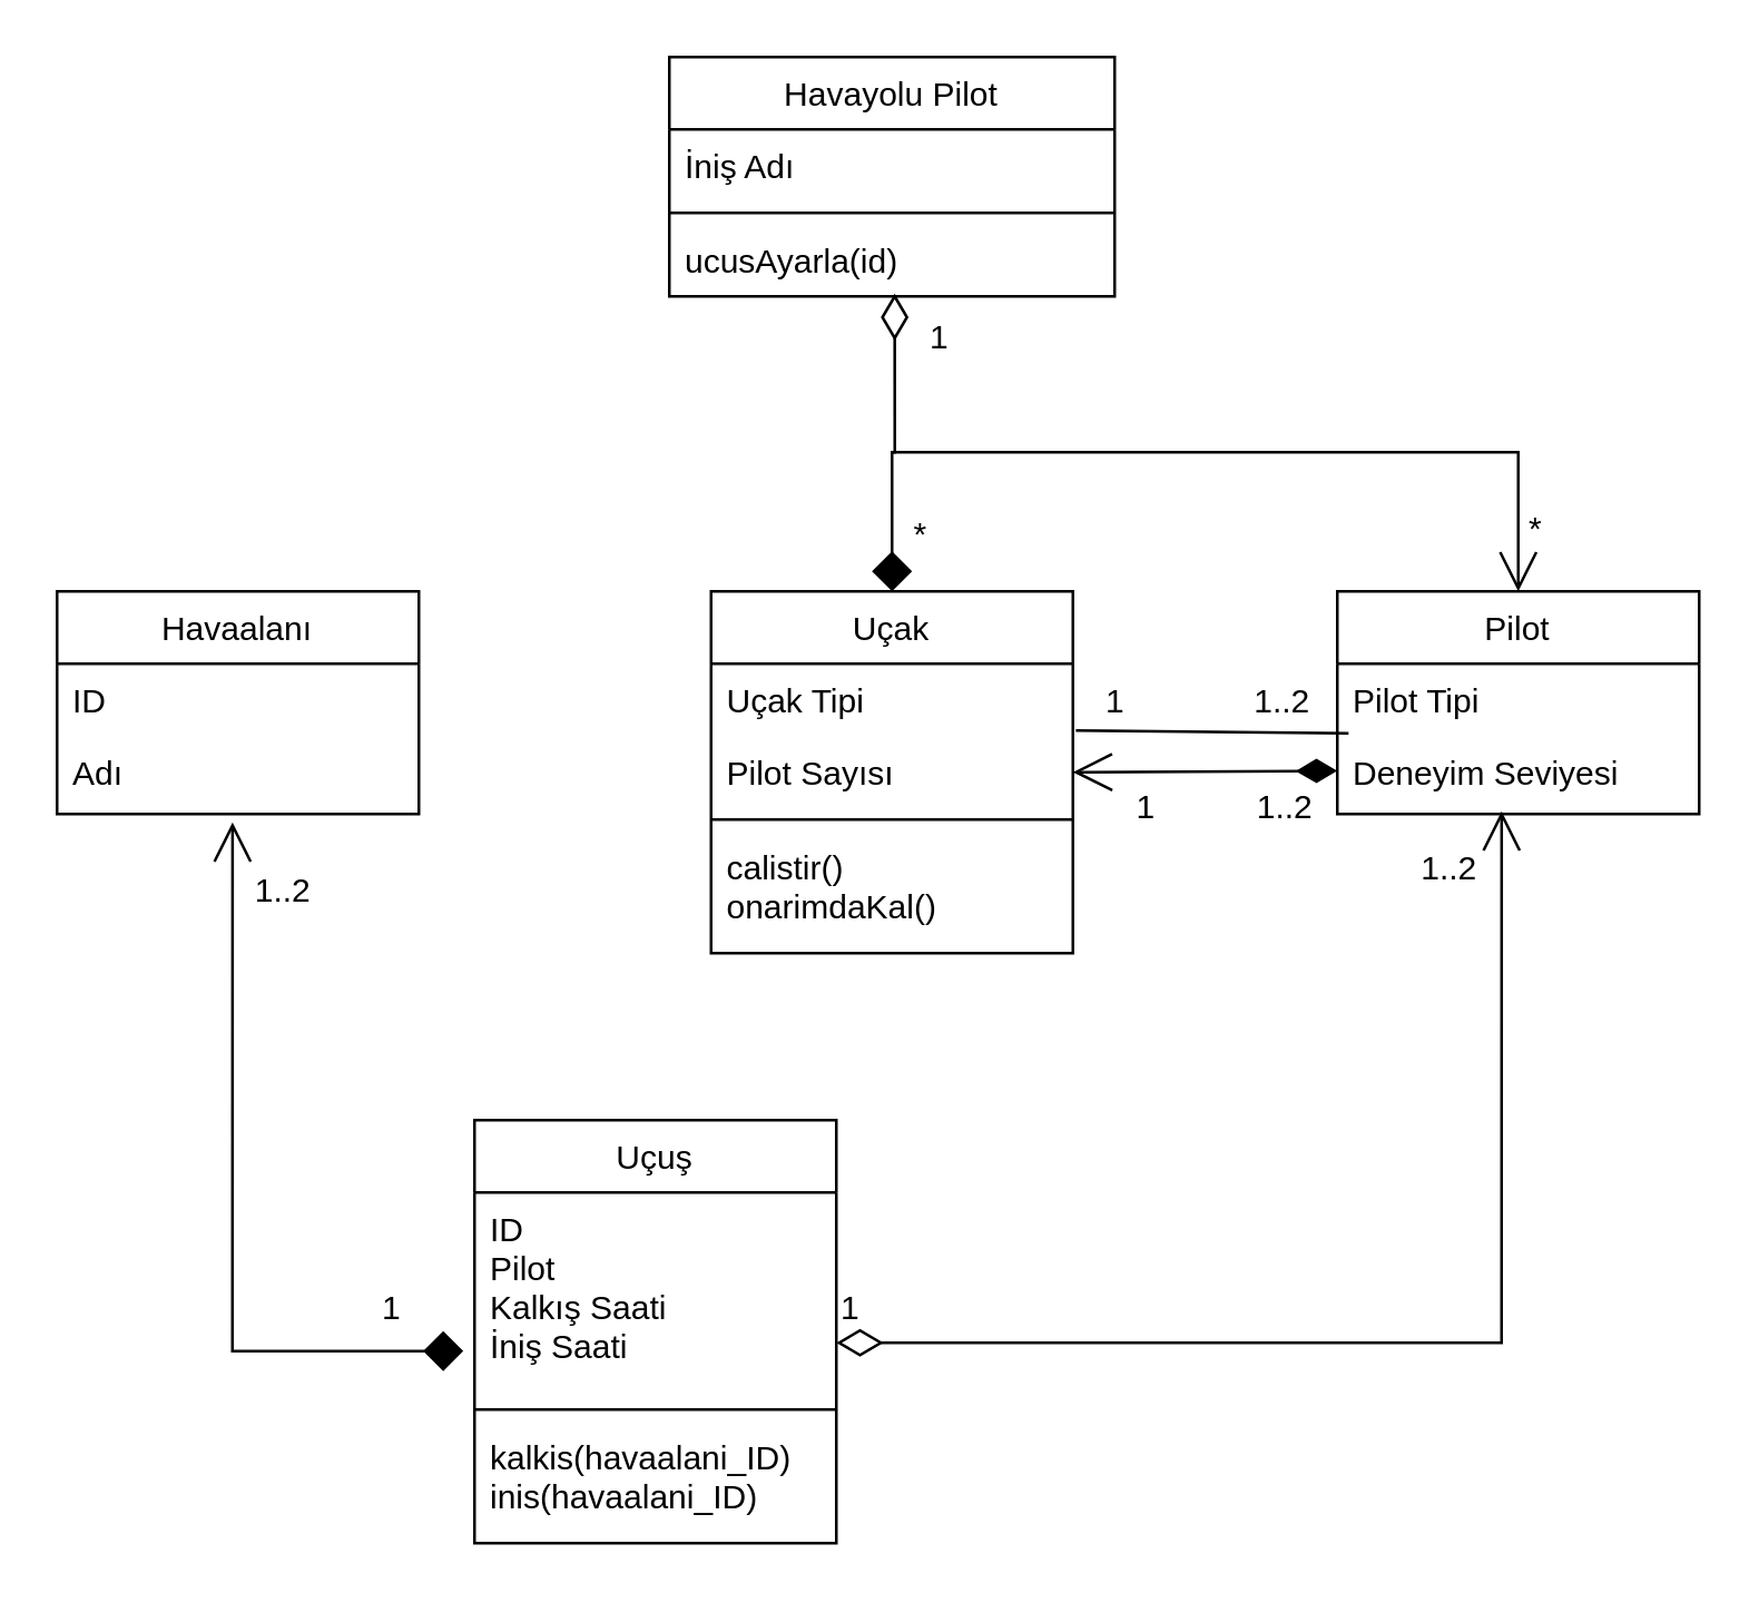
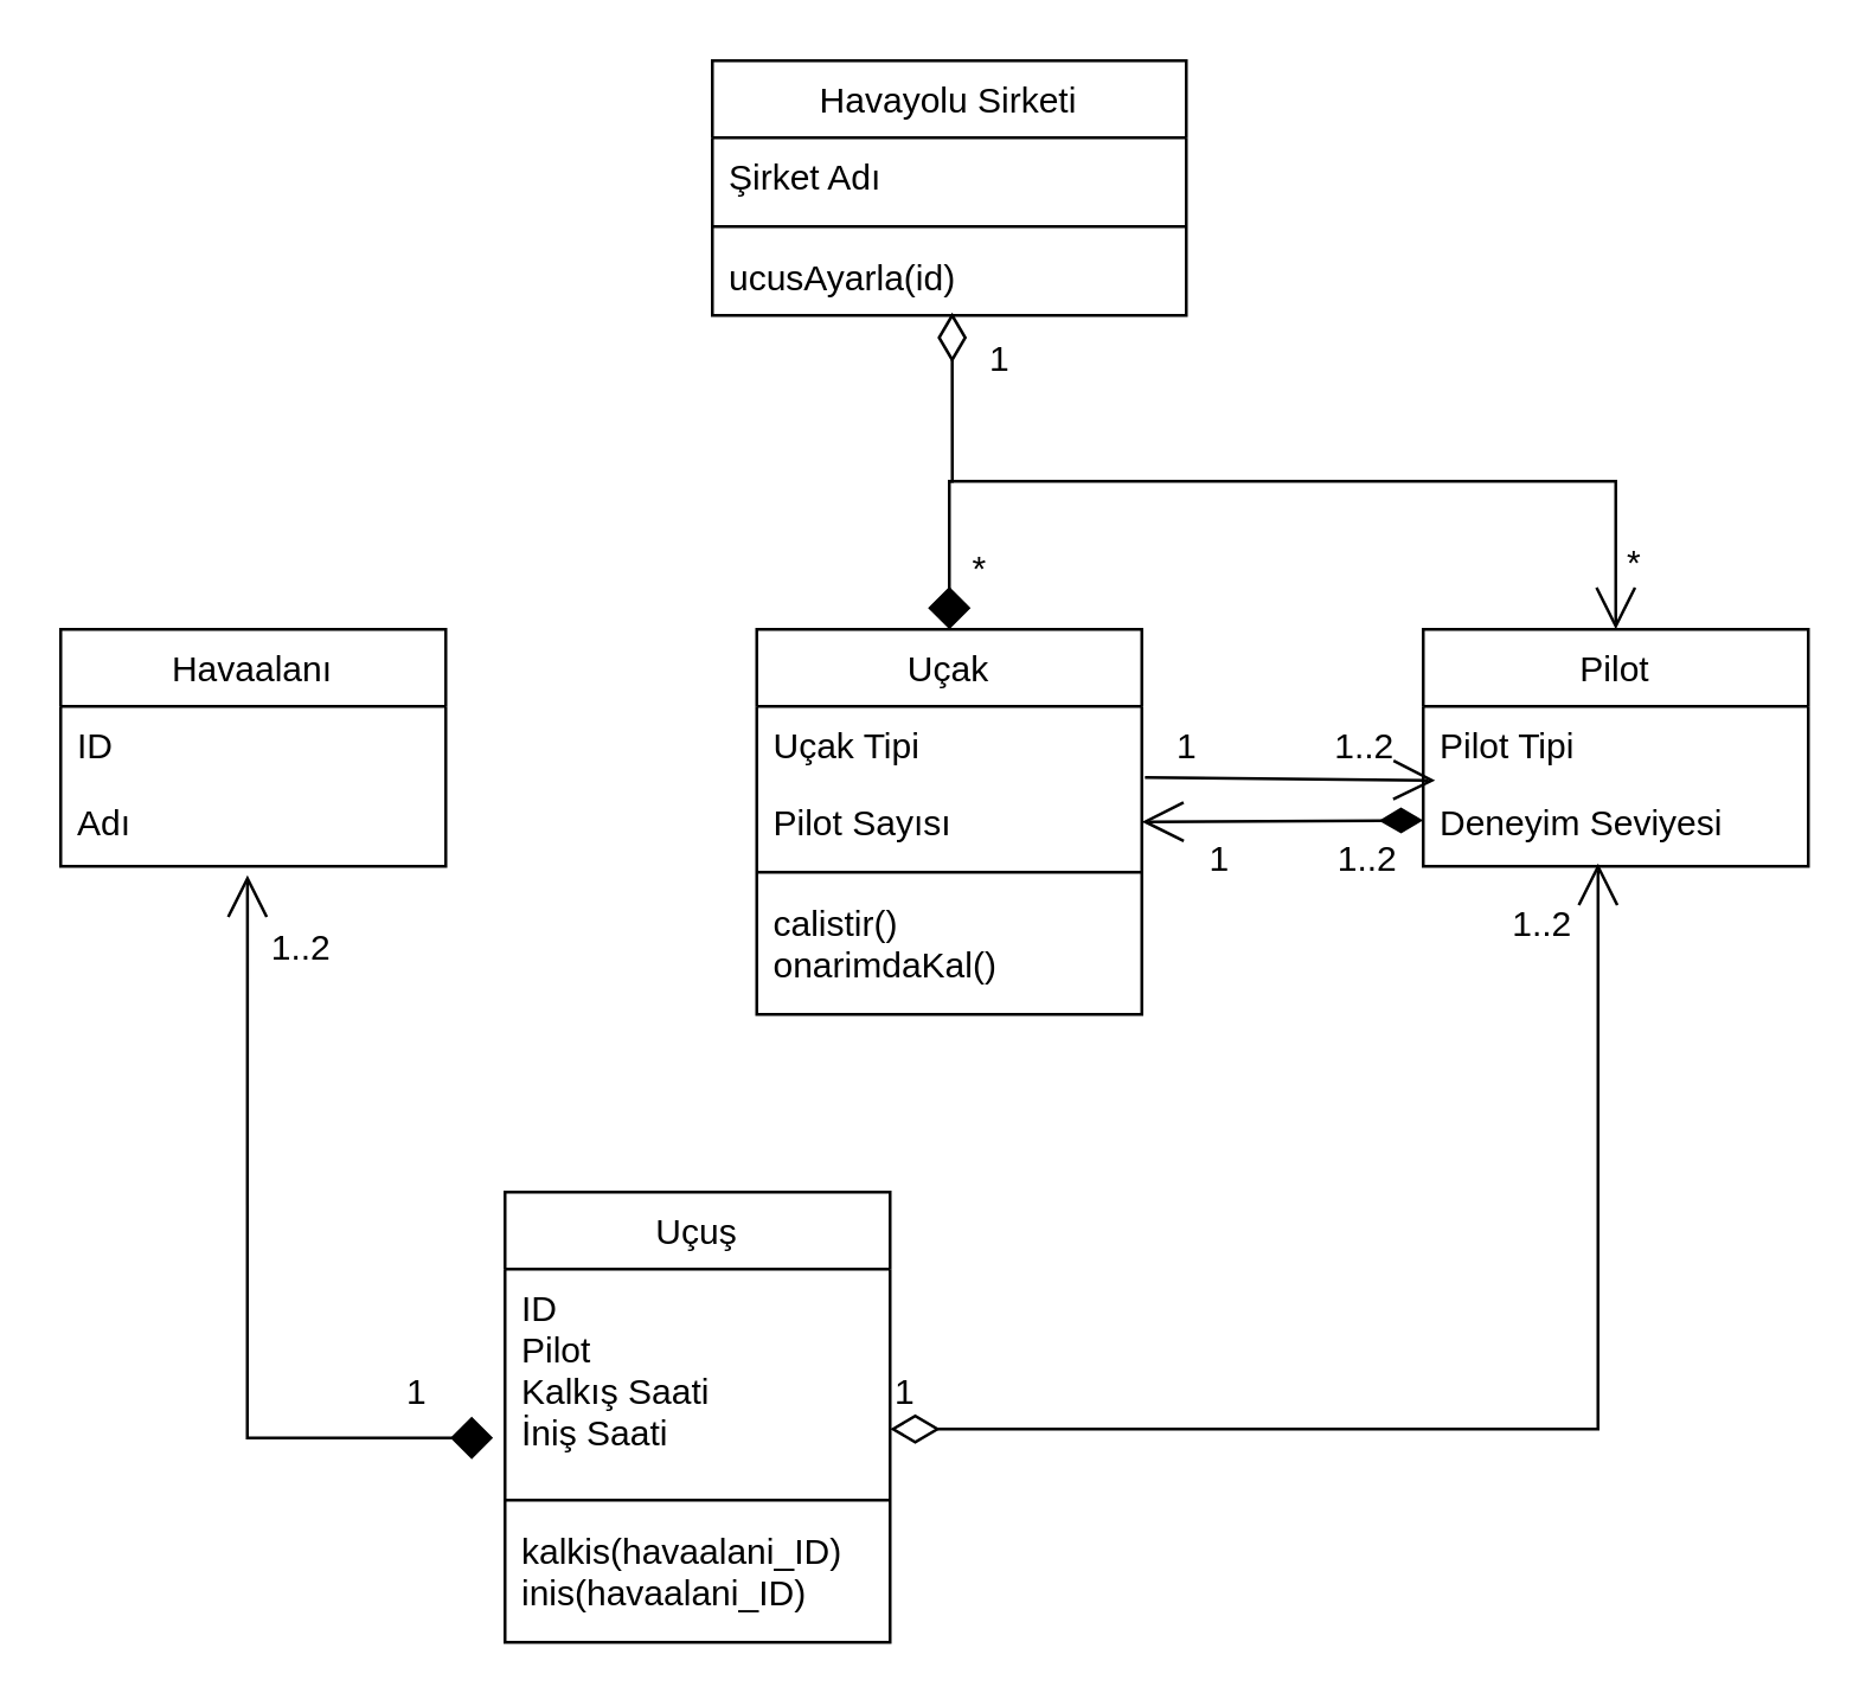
  <mxCell id="0" />
  <mxCell id="1" parent="0" />
- <mxCell id="2" value="Havayolu Pilot" style="swimlane;fontStyle=0;align=center;verticalAlign=top;childLayout=stackLayout;horizontal=1;startSize=26;horizontalStack=0;resizeParent=1;resizeLast=0;collapsible=1;marginBottom=0;rounded=0;shadow=0;strokeWidth=1;" parent="1" vertex="1"><mxGeometry x="240" y="20" width="160" height="86" as="geometry"><mxRectangle x="340" y="380" width="170" height="26" as="alternateBounds" /></mxGeometry></mxCell>
- <mxCell id="3" value="İniş Adı" style="text;align=left;verticalAlign=top;spacingLeft=4;spacingRight=4;overflow=hidden;rotatable=0;points=[[0,0.5],[1,0.5]];portConstraint=eastwest;" parent="2" vertex="1"><mxGeometry y="26" width="160" height="26" as="geometry" /></mxCell>
+ <mxCell id="2" value="Havayolu Sirketi" style="swimlane;fontStyle=0;align=center;verticalAlign=top;childLayout=stackLayout;horizontal=1;startSize=26;horizontalStack=0;resizeParent=1;resizeLast=0;collapsible=1;marginBottom=0;rounded=0;shadow=0;strokeWidth=1;" parent="1" vertex="1"><mxGeometry x="240" y="20" width="160" height="86" as="geometry"><mxRectangle x="340" y="380" width="170" height="26" as="alternateBounds" /></mxGeometry></mxCell>
+ <mxCell id="3" value="Şirket Adı" style="text;align=left;verticalAlign=top;spacingLeft=4;spacingRight=4;overflow=hidden;rotatable=0;points=[[0,0.5],[1,0.5]];portConstraint=eastwest;" parent="2" vertex="1"><mxGeometry y="26" width="160" height="26" as="geometry" /></mxCell>
  <mxCell id="4" value="" style="line;html=1;strokeWidth=1;align=left;verticalAlign=middle;spacingTop=-1;spacingLeft=3;spacingRight=3;rotatable=0;labelPosition=right;points=[];portConstraint=eastwest;" parent="2" vertex="1"><mxGeometry y="52" width="160" height="8" as="geometry" /></mxCell>
  <mxCell id="5" value="ucusAyarla(id)" style="text;align=left;verticalAlign=top;spacingLeft=4;spacingRight=4;overflow=hidden;rotatable=0;points=[[0,0.5],[1,0.5]];portConstraint=eastwest;" vertex="1" parent="2"><mxGeometry y="60" width="160" height="26" as="geometry" /></mxCell>
  <mxCell id="6" value="Uçak" style="swimlane;fontStyle=0;align=center;verticalAlign=top;childLayout=stackLayout;horizontal=1;startSize=26;horizontalStack=0;resizeParent=1;resizeLast=0;collapsible=1;marginBottom=0;rounded=0;shadow=0;strokeWidth=1;" vertex="1" parent="1"><mxGeometry x="255" y="212" width="130" height="130" as="geometry"><mxRectangle x="340" y="380" width="170" height="26" as="alternateBounds" /></mxGeometry></mxCell>
  <mxCell id="7" value="Uçak Tipi" style="text;align=left;verticalAlign=top;spacingLeft=4;spacingRight=4;overflow=hidden;rotatable=0;points=[[0,0.5],[1,0.5]];portConstraint=eastwest;" vertex="1" parent="6"><mxGeometry y="26" width="130" height="26" as="geometry" /></mxCell>
  <mxCell id="8" value="Pilot Sayısı" style="text;align=left;verticalAlign=top;spacingLeft=4;spacingRight=4;overflow=hidden;rotatable=0;points=[[0,0.5],[1,0.5]];portConstraint=eastwest;" vertex="1" parent="6"><mxGeometry y="52" width="130" height="26" as="geometry" /></mxCell>
  <mxCell id="9" value="" style="line;html=1;strokeWidth=1;align=left;verticalAlign=middle;spacingTop=-1;spacingLeft=3;spacingRight=3;rotatable=0;labelPosition=right;points=[];portConstraint=eastwest;" vertex="1" parent="6"><mxGeometry y="78" width="130" height="8" as="geometry" /></mxCell>
  <mxCell id="10" value="calistir()&#10;onarimdaKal()" style="text;align=left;verticalAlign=top;spacingLeft=4;spacingRight=4;overflow=hidden;rotatable=0;points=[[0,0.5],[1,0.5]];portConstraint=eastwest;" vertex="1" parent="6"><mxGeometry y="86" width="130" height="44" as="geometry" /></mxCell>
  <mxCell id="11" value="Pilot" style="swimlane;fontStyle=0;align=center;verticalAlign=top;childLayout=stackLayout;horizontal=1;startSize=26;horizontalStack=0;resizeParent=1;resizeLast=0;collapsible=1;marginBottom=0;rounded=0;shadow=0;strokeWidth=1;" vertex="1" parent="1"><mxGeometry x="480" y="212" width="130" height="80" as="geometry"><mxRectangle x="340" y="380" width="170" height="26" as="alternateBounds" /></mxGeometry></mxCell>
  <mxCell id="12" value="Pilot Tipi" style="text;align=left;verticalAlign=top;spacingLeft=4;spacingRight=4;overflow=hidden;rotatable=0;points=[[0,0.5],[1,0.5]];portConstraint=eastwest;" vertex="1" parent="11"><mxGeometry y="26" width="130" height="26" as="geometry" /></mxCell>
  <mxCell id="13" value="Deneyim Seviyesi" style="text;align=left;verticalAlign=top;spacingLeft=4;spacingRight=4;overflow=hidden;rotatable=0;points=[[0,0.5],[1,0.5]];portConstraint=eastwest;" vertex="1" parent="11"><mxGeometry y="52" width="130" height="26" as="geometry" /></mxCell>
  <mxCell id="14" value="Havaalanı" style="swimlane;fontStyle=0;align=center;verticalAlign=top;childLayout=stackLayout;horizontal=1;startSize=26;horizontalStack=0;resizeParent=1;resizeLast=0;collapsible=1;marginBottom=0;rounded=0;shadow=0;strokeWidth=1;" vertex="1" parent="1"><mxGeometry x="20" y="212" width="130" height="80" as="geometry"><mxRectangle x="340" y="380" width="170" height="26" as="alternateBounds" /></mxGeometry></mxCell>
  <mxCell id="15" value="ID" style="text;align=left;verticalAlign=top;spacingLeft=4;spacingRight=4;overflow=hidden;rotatable=0;points=[[0,0.5],[1,0.5]];portConstraint=eastwest;" vertex="1" parent="14"><mxGeometry y="26" width="130" height="26" as="geometry" /></mxCell>
  <mxCell id="16" value="Adı" style="text;align=left;verticalAlign=top;spacingLeft=4;spacingRight=4;overflow=hidden;rotatable=0;points=[[0,0.5],[1,0.5]];portConstraint=eastwest;" vertex="1" parent="14"><mxGeometry y="52" width="130" height="26" as="geometry" /></mxCell>
  <mxCell id="17" value="1" style="endArrow=diamond;html=1;endSize=12;startArrow=diamondThin;startSize=14;startFill=0;edgeStyle=orthogonalEdgeStyle;align=left;verticalAlign=bottom;rounded=0;fontSize=12;entryX=0.5;entryY=0;entryDx=0;entryDy=0;exitX=0.506;exitY=0.962;exitDx=0;exitDy=0;exitPerimeter=0;" edge="1" parent="1" source="5" target="6"><mxGeometry x="-0.528" y="11" relative="1" as="geometry"><mxPoint x="320" y="112" as="sourcePoint" /><mxPoint x="340" y="82" as="targetPoint" /><Array as="points"><mxPoint x="321" y="162" /><mxPoint x="320" y="162" /></Array><mxPoint as="offset" /></mxGeometry></mxCell>
  <mxCell id="18" value="*" style="text;html=1;align=center;verticalAlign=middle;resizable=0;points=[];autosize=1;strokeColor=none;fillColor=none;fontSize=12;" vertex="1" parent="1"><mxGeometry x="320" y="182" width="20" height="20" as="geometry" /></mxCell>
  <mxCell id="19" value="" style="endArrow=open;endFill=1;endSize=12;html=1;rounded=0;fontSize=12;entryX=0.5;entryY=0;entryDx=0;entryDy=0;" edge="1" parent="1" target="11"><mxGeometry width="160" relative="1" as="geometry"><mxPoint x="320" y="162" as="sourcePoint" /><mxPoint x="480" y="162" as="targetPoint" /><Array as="points"><mxPoint x="545" y="162" /></Array></mxGeometry></mxCell>
- <mxCell id="20" value="" style="endArrow=none;endFill=1;endSize=12;html=1;rounded=0;fontSize=12;exitX=1.008;exitY=-0.077;exitDx=0;exitDy=0;exitPerimeter=0;entryX=0.031;entryY=-0.038;entryDx=0;entryDy=0;entryPerimeter=0;" edge="1" parent="1" source="8" target="13"><mxGeometry width="160" relative="1" as="geometry"><mxPoint x="390" y="263" as="sourcePoint" /><mxPoint x="461" y="290" as="targetPoint" /></mxGeometry></mxCell>
+ <mxCell id="20" value="" style="endArrow=open;endFill=1;endSize=12;html=1;rounded=0;fontSize=12;exitX=1.008;exitY=-0.077;exitDx=0;exitDy=0;exitPerimeter=0;entryX=0.031;entryY=-0.038;entryDx=0;entryDy=0;entryPerimeter=0;" edge="1" parent="1" source="8" target="13"><mxGeometry width="160" relative="1" as="geometry"><mxPoint x="390" y="263" as="sourcePoint" /><mxPoint x="461" y="290" as="targetPoint" /></mxGeometry></mxCell>
  <mxCell id="21" value="1..2" style="text;html=1;align=center;verticalAlign=middle;resizable=0;points=[];autosize=1;strokeColor=none;fillColor=none;fontSize=12;" vertex="1" parent="1"><mxGeometry x="440" y="242" width="40" height="20" as="geometry" /></mxCell>
  <mxCell id="22" value="1" style="text;html=1;align=center;verticalAlign=middle;resizable=0;points=[];autosize=1;strokeColor=none;fillColor=none;fontSize=12;" vertex="1" parent="1"><mxGeometry x="390" y="242" width="20" height="20" as="geometry" /></mxCell>
  <mxCell id="23" value="Uçuş" style="swimlane;fontStyle=0;align=center;verticalAlign=top;childLayout=stackLayout;horizontal=1;startSize=26;horizontalStack=0;resizeParent=1;resizeLast=0;collapsible=1;marginBottom=0;rounded=0;shadow=0;strokeWidth=1;" vertex="1" parent="1"><mxGeometry x="170" y="402" width="130" height="152" as="geometry"><mxRectangle x="340" y="380" width="170" height="26" as="alternateBounds" /></mxGeometry></mxCell>
  <mxCell id="24" value="ID&#10;Pilot&#10;Kalkış Saati&#10;İniş Saati" style="text;align=left;verticalAlign=top;spacingLeft=4;spacingRight=4;overflow=hidden;rotatable=0;points=[[0,0.5],[1,0.5]];portConstraint=eastwest;" vertex="1" parent="23"><mxGeometry y="26" width="130" height="74" as="geometry" /></mxCell>
  <mxCell id="25" value="" style="line;html=1;strokeWidth=1;align=left;verticalAlign=middle;spacingTop=-1;spacingLeft=3;spacingRight=3;rotatable=0;labelPosition=right;points=[];portConstraint=eastwest;" vertex="1" parent="23"><mxGeometry y="100" width="130" height="8" as="geometry" /></mxCell>
  <mxCell id="26" value="kalkis(havaalani_ID)&#10;inis(havaalani_ID)" style="text;align=left;verticalAlign=top;spacingLeft=4;spacingRight=4;overflow=hidden;rotatable=0;points=[[0,0.5],[1,0.5]];portConstraint=eastwest;" vertex="1" parent="23"><mxGeometry y="108" width="130" height="44" as="geometry" /></mxCell>
  <mxCell id="27" value="" style="endArrow=diamond;endFill=1;endSize=12;html=1;rounded=0;fontSize=12;sourcePerimeterSpacing=0;targetPerimeterSpacing=0;entryX=-0.031;entryY=1.192;entryDx=0;entryDy=0;entryPerimeter=0;exitX=0.485;exitY=1.192;exitDx=0;exitDy=0;exitPerimeter=0;startArrow=open;startFill=0;startSize=12;" edge="1" parent="1" source="16"><mxGeometry width="160" relative="1" as="geometry"><mxPoint x="330" y="262" as="sourcePoint" /><mxPoint x="165.97" y="484.992" as="targetPoint" /><Array as="points"><mxPoint x="83" y="485" /></Array></mxGeometry></mxCell>
  <mxCell id="28" value="1" style="endArrow=open;html=1;endSize=12;startArrow=diamondThin;startSize=14;startFill=0;edgeStyle=orthogonalEdgeStyle;align=left;verticalAlign=bottom;rounded=0;fontSize=12;sourcePerimeterSpacing=0;targetPerimeterSpacing=0;entryX=0.454;entryY=1.038;entryDx=0;entryDy=0;entryPerimeter=0;" edge="1" parent="1" target="13"><mxGeometry x="-1" y="3" relative="1" as="geometry"><mxPoint x="300" y="482" as="sourcePoint" /><mxPoint x="540" y="302" as="targetPoint" /><Array as="points"><mxPoint x="539" y="482" /></Array></mxGeometry></mxCell>
  <mxCell id="29" value="1..2" style="text;html=1;align=center;verticalAlign=middle;resizable=0;points=[];autosize=1;strokeColor=none;fillColor=none;fontSize=12;" vertex="1" parent="1"><mxGeometry x="500" y="302" width="40" height="20" as="geometry" /></mxCell>
  <mxCell id="30" value="" style="endArrow=diamondThin;endFill=1;endSize=12;html=1;rounded=0;fontSize=12;sourcePerimeterSpacing=0;targetPerimeterSpacing=0;startArrow=open;startFill=0;startSize=12;exitX=1;exitY=0.5;exitDx=0;exitDy=0;" edge="1" parent="1" source="8"><mxGeometry width="160" relative="1" as="geometry"><mxPoint x="391" y="277" as="sourcePoint" /><mxPoint x="480" y="276.5" as="targetPoint" /></mxGeometry></mxCell>
  <mxCell id="31" value="1" style="text;html=1;align=center;verticalAlign=middle;resizable=0;points=[];autosize=1;strokeColor=none;fillColor=none;fontSize=12;" vertex="1" parent="1"><mxGeometry x="401" y="280" width="20" height="20" as="geometry" /></mxCell>
  <mxCell id="32" value="1..2" style="text;html=1;align=center;verticalAlign=middle;resizable=0;points=[];autosize=1;strokeColor=none;fillColor=none;fontSize=12;" vertex="1" parent="1"><mxGeometry x="441" y="280" width="40" height="20" as="geometry" /></mxCell>
  <mxCell id="33" value="*" style="text;html=1;align=center;verticalAlign=middle;resizable=0;points=[];autosize=1;strokeColor=none;fillColor=none;fontSize=12;" vertex="1" parent="1"><mxGeometry x="541" y="180" width="20" height="20" as="geometry" /></mxCell>
  <mxCell id="34" value="1..2" style="text;html=1;align=center;verticalAlign=middle;resizable=0;points=[];autosize=1;strokeColor=none;fillColor=none;fontSize=12;" vertex="1" parent="1"><mxGeometry x="81" y="310" width="40" height="20" as="geometry" /></mxCell>
  <mxCell id="35" value="1" style="text;html=1;align=center;verticalAlign=middle;resizable=0;points=[];autosize=1;strokeColor=none;fillColor=none;fontSize=12;" vertex="1" parent="1"><mxGeometry x="130" y="460" width="20" height="20" as="geometry" /></mxCell>
